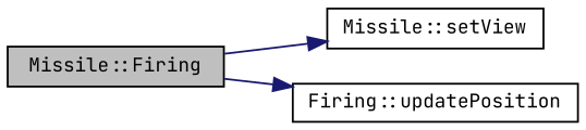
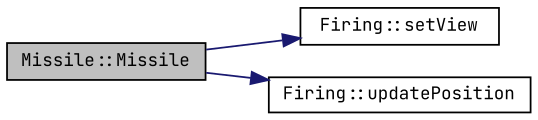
  digraph {
    fontname="JetBrains Mono"
    rankdir=LR
    node [color=black fontname="JetBrains Mono" fontsize=10 shape=record]
    edge [color=midnightblue fontname="JetBrains Mono" fontsize=10 labelfontname=Helvetica labelfontsize=10 style=solid]
-   n1 [fillcolor=grey75 fontcolor=black height=0.2 label="Missile::Firing" style=filled width=0.4]
-   n2 [height=0.2 label="Missile::setView" width=0.4]
+   n1 [fillcolor=grey75 fontcolor=black height=0.2 label="Missile::Missile" style=filled width=0.4]
+   n2 [height=0.2 label="Firing::setView" width=0.4]
    n3 [height=0.2 label="Firing::updatePosition" width=0.4]
    n1 -> n2
    n1 -> n3
  }
